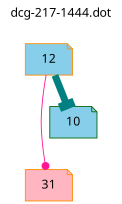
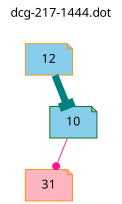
  digraph {
    fontname="Noto Sans"
    label="dcg-217-1444.dot"
    labelloc=t
    node [color=darkorange fillcolor=skyblue fontname="Noto Sans" shape=note style="rounded,filled"]
    edge [fontname="Noto Sans"]
    n1 [label=12]
    n2 [fillcolor=lightpink label=31]
    n3 [color=darkgreen label=10]
-   n1 -> n2 [arrowhead=dot color=deeppink penwidth=1]
+   n3 -> n2 [arrowhead=dot color=deeppink penwidth=1]
    n1 -> n3 [arrowhead=tee color=teal penwidth=8]
  }
